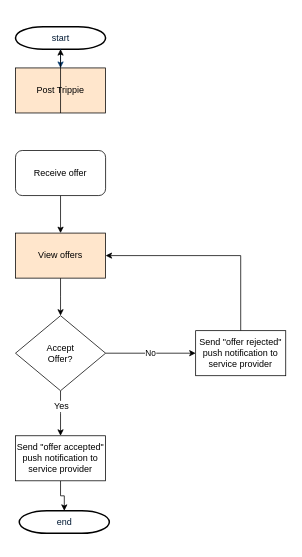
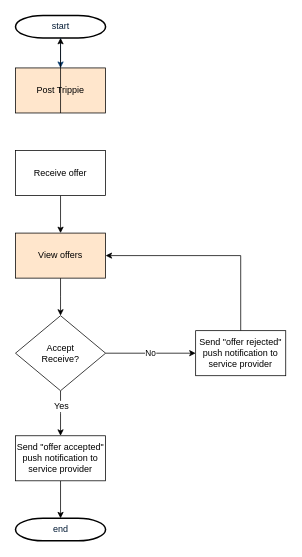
  <mxCell id="0" />
  <mxCell id="1" parent="0" />
- <mxCell id="2" value="start" style="shape=mxgraph.flowchart.terminator;fillColor=#FFFFFF;strokeColor=#000000;strokeWidth=2;gradientColor=none;gradientDirection=north;fontColor=#001933;fontStyle=0;html=1;" parent="1" vertex="1"><mxGeometry x="20" y="35" width="120" height="30" as="geometry" /></mxCell>
+ <mxCell id="2" value="start" style="shape=mxgraph.flowchart.terminator;fillColor=#FFFFFF;strokeColor=#000000;strokeWidth=2;gradientColor=none;gradientDirection=north;fontColor=#001933;fontStyle=0;html=1;" parent="1" vertex="1"><mxGeometry x="20" y="20" width="120" height="30" as="geometry" /></mxCell>
  <mxCell id="3" style="fontColor=#001933;fontStyle=1;strokeColor=#003366;strokeWidth=1;html=1;" parent="1" source="2" edge="1"><mxGeometry relative="1" as="geometry"><mxPoint x="80" y="90" as="targetPoint" /></mxGeometry></mxCell>
- <mxCell id="4" value="end" style="shape=mxgraph.flowchart.terminator;fillColor=#FFFFFF;strokeColor=#000000;strokeWidth=2;gradientColor=none;gradientDirection=north;fontColor=#001933;fontStyle=0;html=1;" parent="1" vertex="1"><mxGeometry x="25" y="680" width="120" height="30" as="geometry" /></mxCell>
+ <mxCell id="4" value="end" style="shape=mxgraph.flowchart.terminator;fillColor=#FFFFFF;strokeColor=#000000;strokeWidth=2;gradientColor=none;gradientDirection=north;fontColor=#001933;fontStyle=0;html=1;" parent="1" vertex="1"><mxGeometry x="20" y="690" width="120" height="30" as="geometry" /></mxCell>
  <mxCell id="5" value="Post Trippie" style="rounded=0;whiteSpace=wrap;html=1;fillColor=#ffe6cc;" parent="1" vertex="1"><mxGeometry x="20" y="90" width="120" height="60" as="geometry" /></mxCell>
  <mxCell id="6" value="" style="endArrow=classic;html=1;exitX=0.5;exitY=1;exitDx=0;exitDy=0;" parent="1" source="8" edge="1"><mxGeometry width="50" height="50" relative="1" as="geometry"><mxPoint x="20" y="830" as="sourcePoint" /><mxPoint x="80" y="310" as="targetPoint" /></mxGeometry></mxCell>
  <mxCell id="7" value="" style="endArrow=classic;html=1;exitX=0.5;exitY=1;exitDx=0;exitDy=0;" parent="1" source="5" target="2" edge="1"><mxGeometry width="50" height="50" relative="1" as="geometry"><mxPoint x="-20" y="290" as="sourcePoint" /><mxPoint x="80" y="200" as="targetPoint" /></mxGeometry></mxCell>
- <mxCell id="8" value="Receive offer" style="whiteSpace=wrap;html=1;rounded=1;" parent="1" vertex="1"><mxGeometry x="20" y="200" width="120" height="60" as="geometry" /></mxCell>
+ <mxCell id="8" value="Receive offer" style="rounded=0;whiteSpace=wrap;html=1;" parent="1" vertex="1"><mxGeometry x="20" y="200" width="120" height="60" as="geometry" /></mxCell>
  <mxCell id="9" style="edgeStyle=orthogonalEdgeStyle;rounded=0;orthogonalLoop=1;jettySize=auto;html=1;exitX=0.5;exitY=1;exitDx=0;exitDy=0;entryX=0.5;entryY=0;entryDx=0;entryDy=0;" parent="1" source="10" edge="1"><mxGeometry relative="1" as="geometry"><mxPoint x="80" y="420" as="targetPoint" /></mxGeometry></mxCell>
  <mxCell id="10" value="View offers" style="rounded=0;whiteSpace=wrap;html=1;fillColor=#ffe6cc;" parent="1" vertex="1"><mxGeometry x="20" y="310" width="120" height="60" as="geometry" /></mxCell>
  <mxCell id="11" style="edgeStyle=orthogonalEdgeStyle;rounded=0;orthogonalLoop=1;jettySize=auto;html=1;exitX=0.5;exitY=1;exitDx=0;exitDy=0;" parent="1" source="14" edge="1"><mxGeometry relative="1" as="geometry"><mxPoint x="80" y="580" as="targetPoint" /></mxGeometry></mxCell>
  <mxCell id="12" value="Yes" style="text;html=1;resizable=0;points=[];align=center;verticalAlign=middle;labelBackgroundColor=#ffffff;" parent="11" vertex="1" connectable="0"><mxGeometry x="-0.709" y="2" relative="1" as="geometry"><mxPoint x="-2" y="11" as="offset" /></mxGeometry></mxCell>
  <mxCell id="13" value="No" style="edgeStyle=orthogonalEdgeStyle;rounded=0;orthogonalLoop=1;jettySize=auto;html=1;exitX=1;exitY=0.5;exitDx=0;exitDy=0;" edge="1" parent="1" source="14"><mxGeometry relative="1" as="geometry"><mxPoint x="260" y="470" as="targetPoint" /></mxGeometry></mxCell>
- <mxCell id="14" value="Accept&lt;br&gt;Offer?" style="rhombus;whiteSpace=wrap;html=1;" parent="1" vertex="1"><mxGeometry x="20" y="420" width="120" height="100" as="geometry" /></mxCell>
+ <mxCell id="14" value="Accept&lt;br&gt;Receive?" style="rhombus;whiteSpace=wrap;html=1;" parent="1" vertex="1"><mxGeometry x="20" y="420" width="120" height="100" as="geometry" /></mxCell>
  <mxCell id="15" style="edgeStyle=orthogonalEdgeStyle;rounded=0;orthogonalLoop=1;jettySize=auto;html=1;exitX=0.5;exitY=1;exitDx=0;exitDy=0;entryX=0.5;entryY=0;entryDx=0;entryDy=0;entryPerimeter=0;" parent="1" source="16" target="4" edge="1"><mxGeometry relative="1" as="geometry" /></mxCell>
  <mxCell id="16" value="Send &quot;offer accepted&quot; push notification to service provider" style="rounded=0;whiteSpace=wrap;html=1;" parent="1" vertex="1"><mxGeometry x="20" y="580" width="120" height="60" as="geometry" /></mxCell>
  <mxCell id="17" style="edgeStyle=orthogonalEdgeStyle;rounded=0;orthogonalLoop=1;jettySize=auto;html=1;exitX=0.5;exitY=0;exitDx=0;exitDy=0;entryX=1;entryY=0.5;entryDx=0;entryDy=0;" edge="1" parent="1" source="18" target="10"><mxGeometry relative="1" as="geometry"><mxPoint x="320" y="340" as="targetPoint" /></mxGeometry></mxCell>
  <mxCell id="18" value="Send &quot;offer rejected&quot; push notification to service provider" style="rounded=0;whiteSpace=wrap;html=1;" vertex="1" parent="1"><mxGeometry x="260" y="440" width="120" height="60" as="geometry" /></mxCell>
